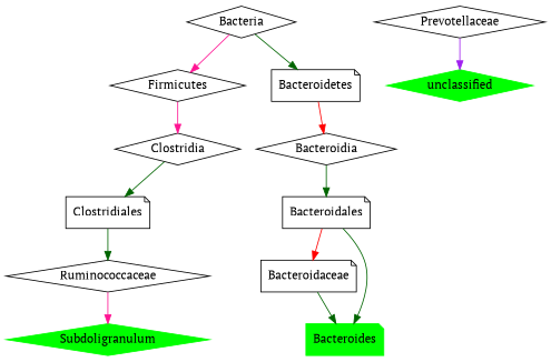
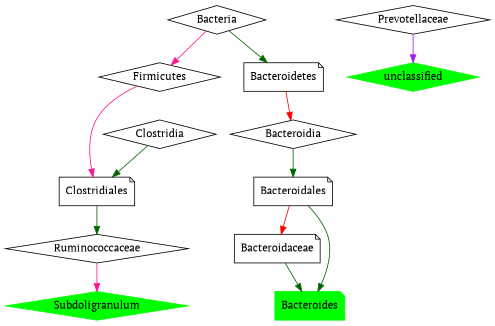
  digraph {
    fontname="PT Serif"
    node [fontname="PT Serif" shape=diamond]
    edge [color=darkgreen fontname="PT Serif"]
    n1 [color=green label=Subdoligranulum style=filled]
    n2 [label=Ruminococcaceae]
    n3 [label=Clostridiales shape=note]
    n4 [label=Clostridia]
    n5 [label=Firmicutes]
    n6 [label=Bacteria]
    n7 [label=Bacteroidetes shape=note]
    n8 [label=Bacteroidia]
    n9 [color=green label=unclassified style=filled]
    n10 [label=Prevotellaceae]
    n11 [label=Bacteroidales shape=note]
    n12 [label=Bacteroidaceae shape=note]
    n13 [color=green label=Bacteroides shape=note style=filled]
    n2 -> n1 [color=deeppink]
    n3 -> n2
    n4 -> n3
-   n5 -> n4 [color=deeppink]
+   n5 -> n3 [color=deeppink]
    n6 -> n5 [color=deeppink]
    n6 -> n7
    n7 -> n8 [color=red]
    n8 -> n11
    n10 -> n9 [color=purple]
    n11 -> n12 [color=red]
    n11 -> n13
    n12 -> n13
  }
